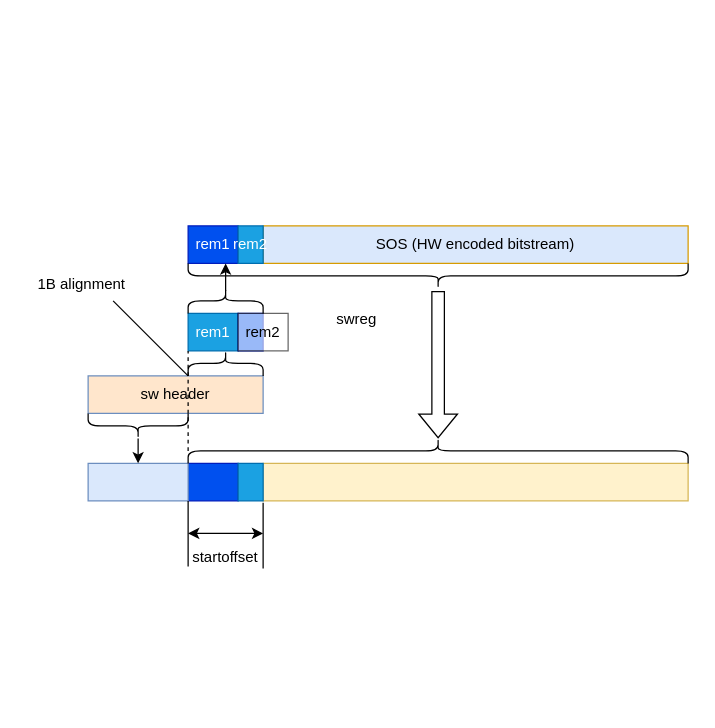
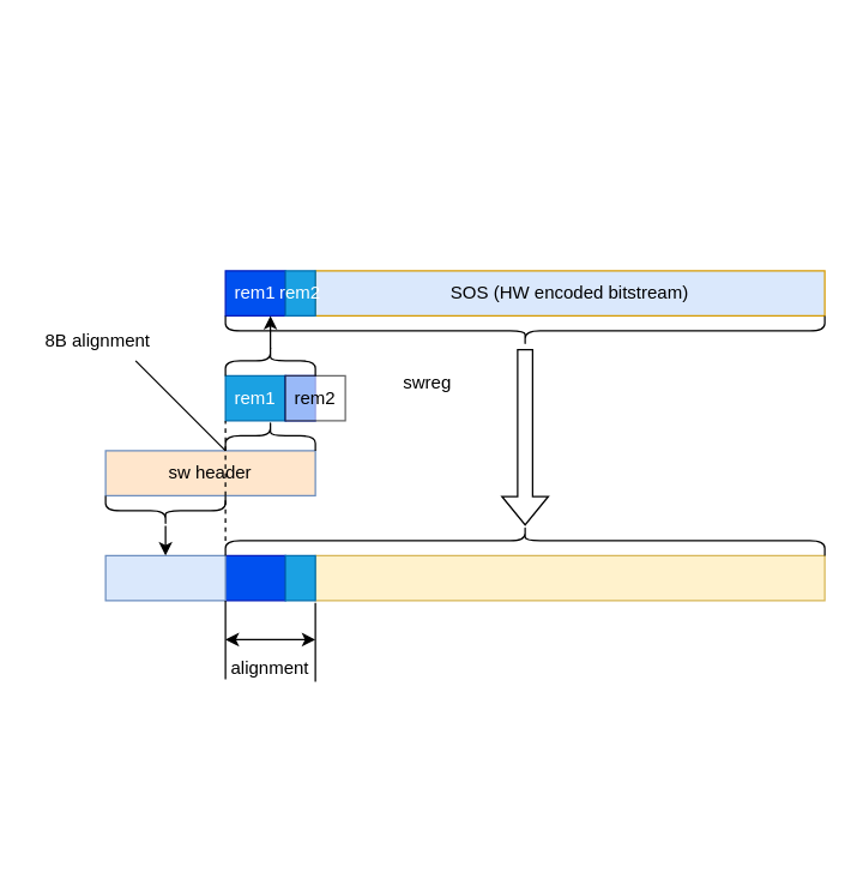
  <mxCell id="0" />
  <mxCell id="1" parent="0" />
  <mxCell id="2" value="" style="rounded=0;whiteSpace=wrap;html=1;fillColor=#fff2cc;strokeColor=#d6b656;" vertex="1" parent="1"><mxGeometry x="210" y="370" width="340" height="30" as="geometry" /></mxCell>
  <mxCell id="3" value="" style="rounded=0;whiteSpace=wrap;html=1;fillColor=#0050ef;strokeColor=#001DBC;fontColor=#ffffff;" vertex="1" parent="1"><mxGeometry x="150" y="370" width="40" height="30" as="geometry" /></mxCell>
  <mxCell id="4" value="" style="rounded=0;whiteSpace=wrap;html=1;fillColor=#dae8fc;strokeColor=#6c8ebf;" vertex="1" parent="1"><mxGeometry x="70" y="370" width="80" height="30" as="geometry" /></mxCell>
  <mxCell id="5" value="sw header" style="rounded=0;whiteSpace=wrap;html=1;fillColor=#ffe6cc;strokeColor=#6c8ebf;" vertex="1" parent="1"><mxGeometry x="70" y="300" width="140" height="30" as="geometry" /></mxCell>
  <mxCell id="6" value="rem1" style="rounded=0;whiteSpace=wrap;html=1;fillColor=#1ba1e2;strokeColor=#006EAF;fontColor=#ffffff;" vertex="1" parent="1"><mxGeometry x="150" y="250" width="40" height="30" as="geometry" /></mxCell>
  <mxCell id="7" value="" style="endArrow=classic;html=1;rounded=0;" edge="1" parent="1" target="4"><mxGeometry width="50" height="50" relative="1" as="geometry"><mxPoint x="110" y="350" as="sourcePoint" /><mxPoint x="270" y="380" as="targetPoint" /></mxGeometry></mxCell>
  <mxCell id="8" value="" style="shape=curlyBracket;whiteSpace=wrap;html=1;rounded=1;labelPosition=left;verticalLabelPosition=middle;align=right;verticalAlign=middle;rotation=-90;" vertex="1" parent="1"><mxGeometry x="100" y="300" width="20" height="80" as="geometry" /></mxCell>
  <mxCell id="9" value="" style="shape=curlyBracket;whiteSpace=wrap;html=1;rounded=1;flipH=1;labelPosition=right;verticalLabelPosition=middle;align=left;verticalAlign=middle;rotation=-90;" vertex="1" parent="1"><mxGeometry x="170" y="260" width="20" height="60" as="geometry" /></mxCell>
  <mxCell id="10" value="" style="rounded=0;whiteSpace=wrap;html=1;fillColor=#0050ef;strokeColor=#001DBC;fontColor=#ffffff;" vertex="1" parent="1"><mxGeometry x="190" y="250" width="20" height="30" as="geometry" /></mxCell>
  <mxCell id="11" value="rem2" style="rounded=0;whiteSpace=wrap;html=1;opacity=60;" vertex="1" parent="1"><mxGeometry x="190" y="250" width="40" height="30" as="geometry" /></mxCell>
  <mxCell id="12" value="SOS (HW encoded bitstream)" style="rounded=0;whiteSpace=wrap;html=1;fillColor=#dae8fc;strokeColor=#d79b00;" vertex="1" parent="1"><mxGeometry x="210" y="180" width="340" height="30" as="geometry" /></mxCell>
  <mxCell id="13" value="rem1" style="rounded=0;whiteSpace=wrap;html=1;fillColor=#0050ef;strokeColor=#001DBC;fontColor=#ffffff;" vertex="1" parent="1"><mxGeometry x="150" y="180" width="40" height="30" as="geometry" /></mxCell>
  <mxCell id="14" value="rem2" style="rounded=0;whiteSpace=wrap;html=1;fillColor=#1ba1e2;strokeColor=#006EAF;fontColor=#ffffff;" vertex="1" parent="1"><mxGeometry x="190" y="180" width="20" height="30" as="geometry" /></mxCell>
  <mxCell id="15" value="" style="shape=curlyBracket;whiteSpace=wrap;html=1;rounded=1;flipH=1;labelPosition=right;verticalLabelPosition=middle;align=left;verticalAlign=middle;rotation=-90;" vertex="1" parent="1"><mxGeometry x="170" y="210" width="20" height="60" as="geometry" /></mxCell>
  <mxCell id="16" value="swreg" style="text;html=1;align=center;verticalAlign=middle;whiteSpace=wrap;rounded=0;" vertex="1" parent="1"><mxGeometry x="255" y="240" width="60" height="30" as="geometry" /></mxCell>
  <mxCell id="17" value="" style="endArrow=classic;html=1;rounded=0;entryX=0.75;entryY=1;entryDx=0;entryDy=0;exitX=0.1;exitY=0.5;exitDx=0;exitDy=0;exitPerimeter=0;" edge="1" parent="1" source="15" target="13"><mxGeometry width="50" height="50" relative="1" as="geometry"><mxPoint x="220" y="430" as="sourcePoint" /><mxPoint x="270" y="380" as="targetPoint" /></mxGeometry></mxCell>
  <mxCell id="18" value="" style="endArrow=none;html=1;rounded=0;entryX=1;entryY=0.25;entryDx=0;entryDy=0;" edge="1" parent="1"><mxGeometry width="50" height="50" relative="1" as="geometry"><mxPoint x="210" y="454" as="sourcePoint" /><mxPoint x="210" y="401.5" as="targetPoint" /></mxGeometry></mxCell>
  <mxCell id="19" value="" style="endArrow=none;html=1;rounded=0;entryX=1;entryY=0.25;entryDx=0;entryDy=0;" edge="1" parent="1"><mxGeometry width="50" height="50" relative="1" as="geometry"><mxPoint x="150" y="452.5" as="sourcePoint" /><mxPoint x="150" y="400" as="targetPoint" /></mxGeometry></mxCell>
  <mxCell id="20" value="" style="endArrow=classic;startArrow=classic;html=1;rounded=0;" edge="1" parent="1"><mxGeometry width="50" height="50" relative="1" as="geometry"><mxPoint x="150" y="426" as="sourcePoint" /><mxPoint x="210" y="426" as="targetPoint" /><Array as="points"><mxPoint x="180" y="426" /></Array></mxGeometry></mxCell>
- <mxCell id="21" value="startoffset" style="text;html=1;align=center;verticalAlign=middle;whiteSpace=wrap;rounded=0;" vertex="1" parent="1"><mxGeometry x="150" y="430" width="60" height="30" as="geometry" /></mxCell>
+ <mxCell id="21" value="alignment" style="text;html=1;align=center;verticalAlign=middle;whiteSpace=wrap;rounded=0;" vertex="1" parent="1"><mxGeometry x="150" y="430" width="60" height="30" as="geometry" /></mxCell>
  <mxCell id="22" value="" style="shape=curlyBracket;whiteSpace=wrap;html=1;rounded=1;flipH=1;labelPosition=right;verticalLabelPosition=middle;align=left;verticalAlign=middle;rotation=90;" vertex="1" parent="1"><mxGeometry x="340" y="20" width="20" height="400" as="geometry" /></mxCell>
  <mxCell id="23" value="" style="shape=flexArrow;endArrow=classic;html=1;rounded=0;" edge="1" parent="1"><mxGeometry width="50" height="50" relative="1" as="geometry"><mxPoint x="350" y="232" as="sourcePoint" /><mxPoint x="350" y="350" as="targetPoint" /></mxGeometry></mxCell>
  <mxCell id="24" value="" style="rounded=0;whiteSpace=wrap;html=1;fillColor=#1ba1e2;strokeColor=#006EAF;fontColor=#ffffff;" vertex="1" parent="1"><mxGeometry x="190" y="370" width="20" height="30" as="geometry" /></mxCell>
  <mxCell id="25" value="" style="shape=curlyBracket;whiteSpace=wrap;html=1;rounded=1;flipH=1;labelPosition=right;verticalLabelPosition=middle;align=left;verticalAlign=middle;rotation=-90;" vertex="1" parent="1"><mxGeometry x="340" y="160" width="20" height="400" as="geometry" /></mxCell>
  <mxCell id="26" value="" style="endArrow=none;dashed=1;html=1;rounded=0;exitX=0.5;exitY=0;exitDx=0;exitDy=0;entryX=0;entryY=1;entryDx=0;entryDy=0;" edge="1" parent="1" source="25" target="6"><mxGeometry width="50" height="50" relative="1" as="geometry"><mxPoint x="100" y="350" as="sourcePoint" /><mxPoint x="150" y="300" as="targetPoint" /></mxGeometry></mxCell>
  <mxCell id="27" value="" style="endArrow=none;html=1;rounded=0;" edge="1" parent="1"><mxGeometry width="50" height="50" relative="1" as="geometry"><mxPoint x="150" y="300" as="sourcePoint" /><mxPoint x="90" y="240" as="targetPoint" /></mxGeometry></mxCell>
- <mxCell id="28" value="1B alignment" style="text;html=1;align=center;verticalAlign=middle;whiteSpace=wrap;rounded=0;" vertex="1" parent="1"><mxGeometry x="20" y="212" width="90" height="30" as="geometry" /></mxCell>
+ <mxCell id="28" value="8B alignment" style="text;html=1;align=center;verticalAlign=middle;whiteSpace=wrap;rounded=0;" vertex="1" parent="1"><mxGeometry x="20" y="212" width="90" height="30" as="geometry" /></mxCell>
